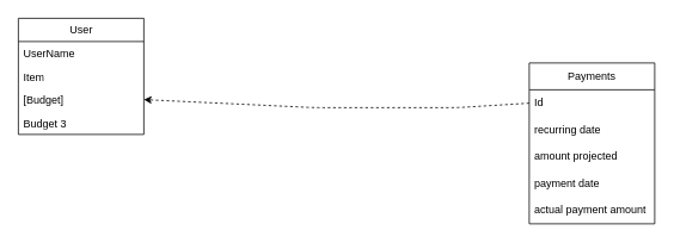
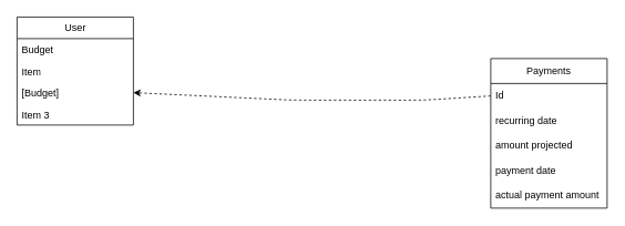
  <mxCell id="0" />
  <mxCell id="1" parent="0" />
  <mxCell id="2" value="User" style="swimlane;fontStyle=0;childLayout=stackLayout;horizontal=1;startSize=26;fillColor=none;horizontalStack=0;resizeParent=1;resizeParentMax=0;resizeLast=0;collapsible=1;marginBottom=0;html=1;" vertex="1" parent="1"><mxGeometry x="20" y="20" width="140" height="130" as="geometry" /></mxCell>
- <mxCell id="3" value="UserName" style="text;strokeColor=none;fillColor=none;align=left;verticalAlign=top;spacingLeft=4;spacingRight=4;overflow=hidden;rotatable=0;points=[[0,0.5],[1,0.5]];portConstraint=eastwest;whiteSpace=wrap;html=1;" vertex="1" parent="2"><mxGeometry y="26" width="140" height="26" as="geometry" /></mxCell>
+ <mxCell id="3" value="Budget" style="text;strokeColor=none;fillColor=none;align=left;verticalAlign=top;spacingLeft=4;spacingRight=4;overflow=hidden;rotatable=0;points=[[0,0.5],[1,0.5]];portConstraint=eastwest;whiteSpace=wrap;html=1;" vertex="1" parent="2"><mxGeometry y="26" width="140" height="26" as="geometry" /></mxCell>
  <mxCell id="4" value="Item" style="text;strokeColor=none;fillColor=none;align=left;verticalAlign=top;spacingLeft=4;spacingRight=4;overflow=hidden;rotatable=0;points=[[0,0.5],[1,0.5]];portConstraint=eastwest;whiteSpace=wrap;html=1;" vertex="1" parent="2"><mxGeometry y="52" width="140" height="26" as="geometry" /></mxCell>
  <mxCell id="5" value="[Budget]&lt;br&gt;" style="text;strokeColor=none;fillColor=none;align=left;verticalAlign=top;spacingLeft=4;spacingRight=4;overflow=hidden;rotatable=0;points=[[0,0.5],[1,0.5]];portConstraint=eastwest;whiteSpace=wrap;html=1;" vertex="1" parent="2"><mxGeometry y="78" width="140" height="26" as="geometry" /></mxCell>
- <mxCell id="6" value="Budget 3" style="text;strokeColor=none;fillColor=none;align=left;verticalAlign=top;spacingLeft=4;spacingRight=4;overflow=hidden;rotatable=0;points=[[0,0.5],[1,0.5]];portConstraint=eastwest;whiteSpace=wrap;html=1;" vertex="1" parent="2"><mxGeometry y="104" width="140" height="26" as="geometry" /></mxCell>
+ <mxCell id="6" value="Item 3" style="text;strokeColor=none;fillColor=none;align=left;verticalAlign=top;spacingLeft=4;spacingRight=4;overflow=hidden;rotatable=0;points=[[0,0.5],[1,0.5]];portConstraint=eastwest;whiteSpace=wrap;html=1;" vertex="1" parent="2"><mxGeometry y="104" width="140" height="26" as="geometry" /></mxCell>
  <mxCell id="7" value="Payments" style="swimlane;fontStyle=0;childLayout=stackLayout;horizontal=1;startSize=30;horizontalStack=0;resizeParent=1;resizeParentMax=0;resizeLast=0;collapsible=1;marginBottom=0;whiteSpace=wrap;html=1;" vertex="1" parent="1"><mxGeometry x="590" y="70" width="140" height="180" as="geometry" /></mxCell>
  <mxCell id="8" value="Id" style="text;strokeColor=none;fillColor=none;align=left;verticalAlign=middle;spacingLeft=4;spacingRight=4;overflow=hidden;points=[[0,0.5],[1,0.5]];portConstraint=eastwest;rotatable=0;whiteSpace=wrap;html=1;" vertex="1" parent="7"><mxGeometry y="30" width="140" height="30" as="geometry" /></mxCell>
  <mxCell id="9" value="recurring date" style="text;strokeColor=none;fillColor=none;align=left;verticalAlign=middle;spacingLeft=4;spacingRight=4;overflow=hidden;points=[[0,0.5],[1,0.5]];portConstraint=eastwest;rotatable=0;whiteSpace=wrap;html=1;" vertex="1" parent="7"><mxGeometry y="60" width="140" height="30" as="geometry" /></mxCell>
  <mxCell id="10" value="amount projected" style="text;strokeColor=none;fillColor=none;align=left;verticalAlign=middle;spacingLeft=4;spacingRight=4;overflow=hidden;points=[[0,0.5],[1,0.5]];portConstraint=eastwest;rotatable=0;whiteSpace=wrap;html=1;" vertex="1" parent="7"><mxGeometry y="90" width="140" height="30" as="geometry" /></mxCell>
  <mxCell id="11" value="payment date" style="text;strokeColor=none;fillColor=none;align=left;verticalAlign=middle;spacingLeft=4;spacingRight=4;overflow=hidden;points=[[0,0.5],[1,0.5]];portConstraint=eastwest;rotatable=0;whiteSpace=wrap;html=1;" vertex="1" parent="7"><mxGeometry y="120" width="140" height="30" as="geometry" /></mxCell>
  <mxCell id="12" value="actual payment amount" style="text;strokeColor=none;fillColor=none;align=left;verticalAlign=middle;spacingLeft=4;spacingRight=4;overflow=hidden;points=[[0,0.5],[1,0.5]];portConstraint=eastwest;rotatable=0;whiteSpace=wrap;html=1;" vertex="1" parent="7"><mxGeometry y="150" width="140" height="30" as="geometry" /></mxCell>
  <mxCell id="13" style="edgeStyle=none;html=1;exitX=0;exitY=0.5;exitDx=0;exitDy=0;entryX=1;entryY=0.5;entryDx=0;entryDy=0;dashed=1;" edge="1" parent="1" source="8" target="5"><mxGeometry relative="1" as="geometry"><Array as="points"><mxPoint x="510" y="120" /><mxPoint x="350" y="120" /></Array></mxGeometry></mxCell>
